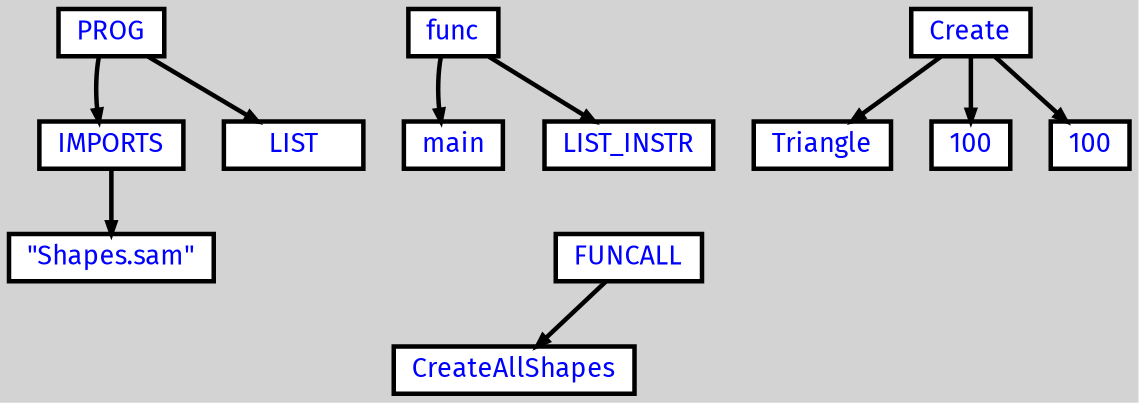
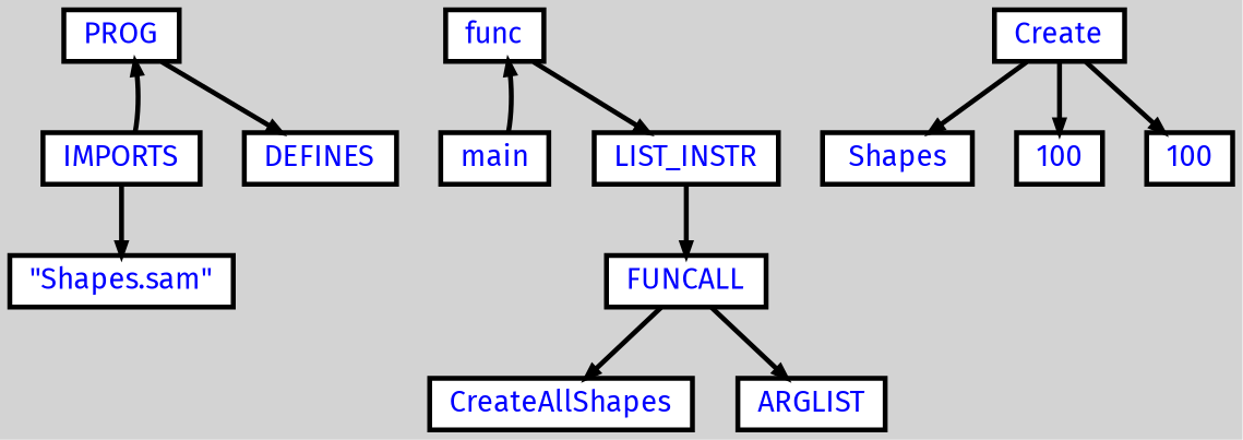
  digraph {
    bgcolor=lightgrey
    fontname="Fira Sans"
    ordering=out
    ranksep=.4
    node [color=black fillcolor=white fixedsize=false fontcolor=blue fontname="Fira Sans" fontsize=12 shape=box style="filled, solid, bold"]
    edge [arrowsize=.5 color=black fontname="Fira Sans" style=bold]
    n1 [height=.25 label=PROG width=.25]
    n2 [height=.25 label=IMPORTS width=.25]
-   n3 [height=.25 label=LIST width=.25]
+   n3 [height=.25 label=DEFINES width=.25]
    n4 [height=.25 label="\"Shapes.sam\"" width=.25]
    n5 [height=.25 label=func width=.25]
    n6 [height=.25 label=main width=.25]
    n7 [height=.25 label=LIST_INSTR width=.25]
    n8 [height=.25 label=FUNCALL width=.25]
    n9 [height=.25 label=Create width=.25]
-   n10 [height=.25 label=Triangle width=.25]
+   n10 [height=.25 label=Shapes width=.25]
    n11 [height=.25 label=100 width=.25]
    n12 [height=.25 label=100 width=.25]
    n13 [height=.25 label=CreateAllShapes width=.25]
-   n1 -> n2
+   n14 [height=.25 label=ARGLIST width=.25]
+   n2 -> n1
    n1 -> n3
    n2 -> n4
-   n5 -> n6
+   n6 -> n5
    n5 -> n7
+   n7 -> n8
    n8 -> n13
+   n8 -> n14
    n9 -> n10
    n9 -> n11
    n9 -> n12
  }
